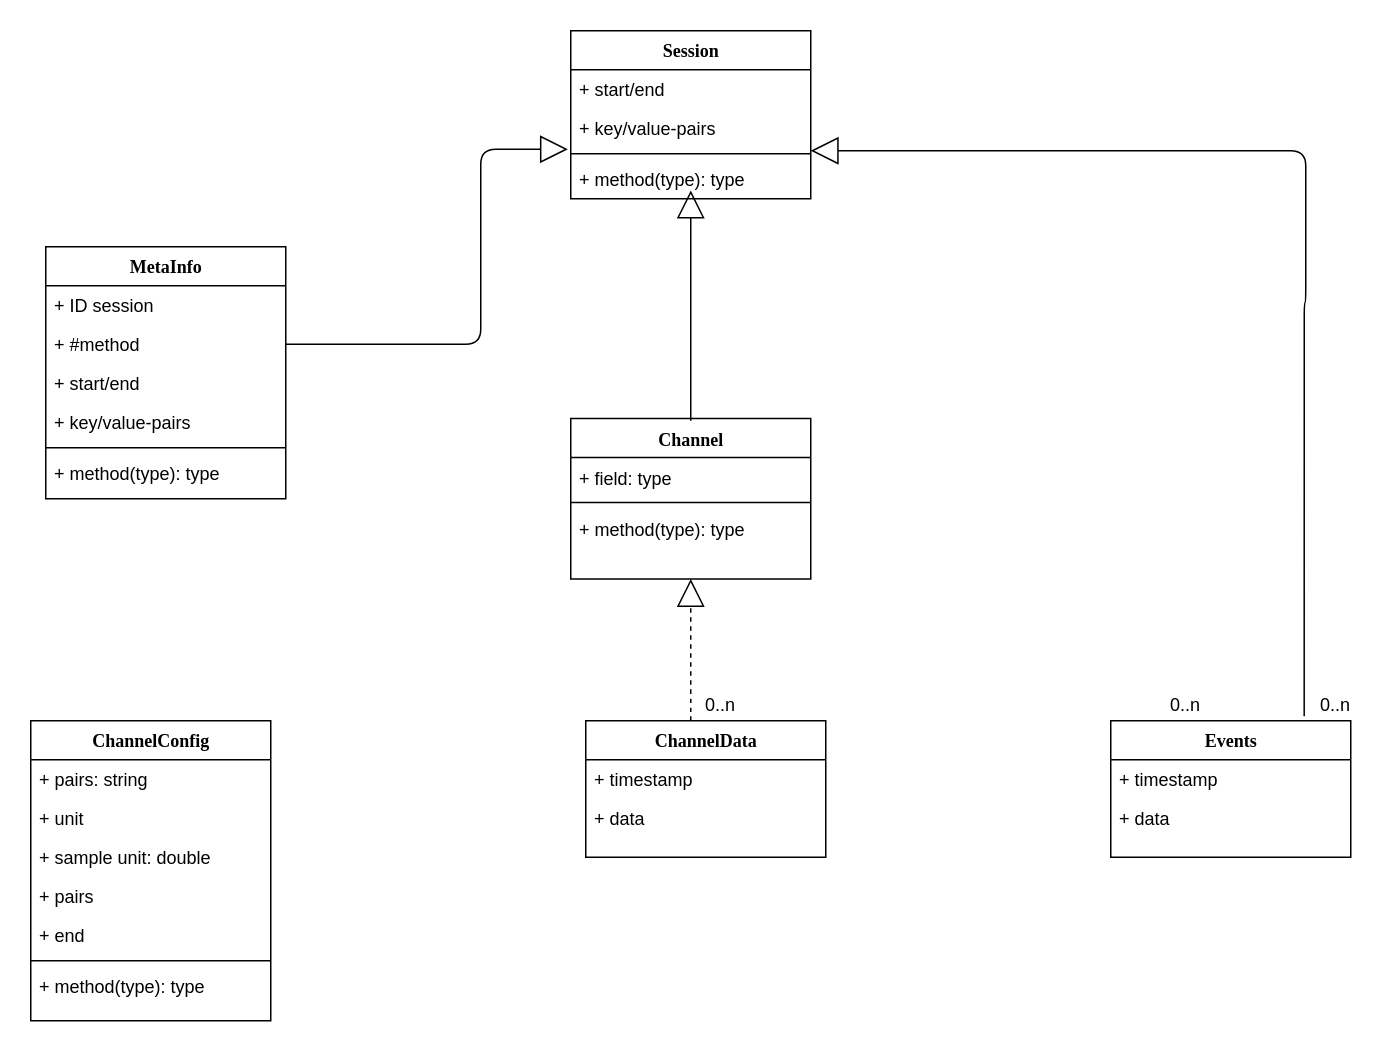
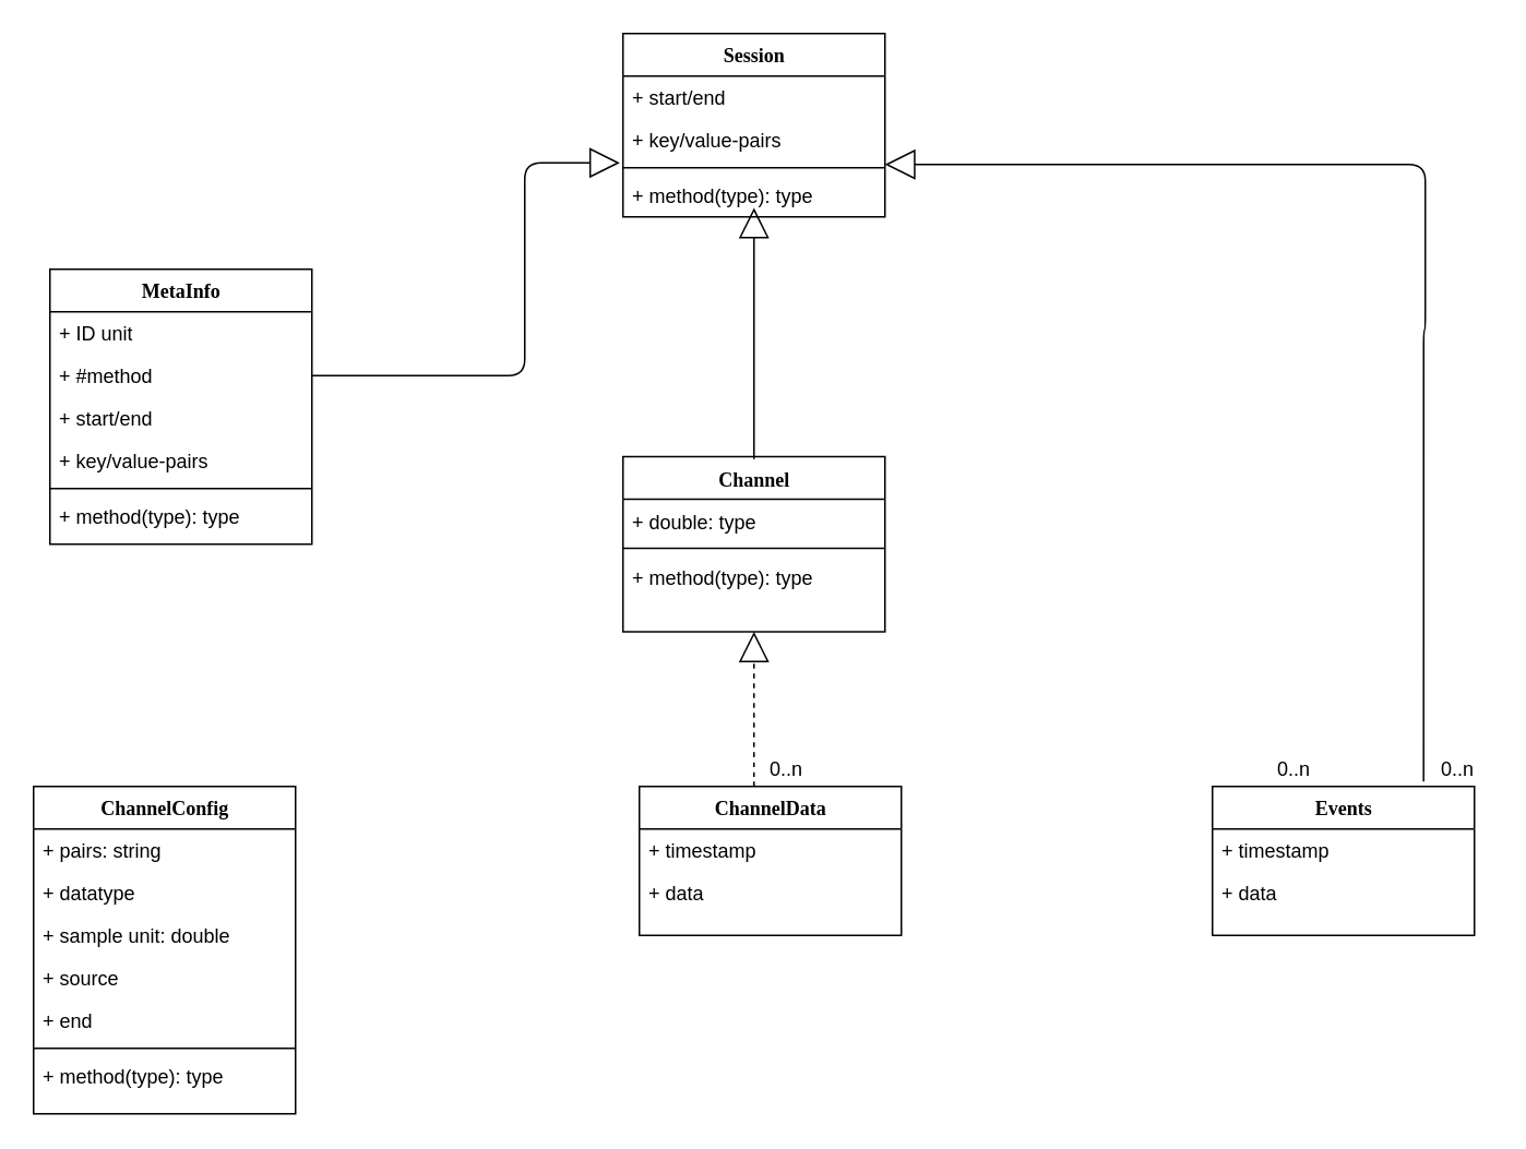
  <mxCell id="0" />
  <mxCell id="1" parent="0" />
  <mxCell id="2" value="&lt;div&gt;Channel&lt;/div&gt;&lt;div&gt;&lt;br&gt;&lt;/div&gt;" style="swimlane;html=1;fontStyle=1;align=center;verticalAlign=top;childLayout=stackLayout;horizontal=1;startSize=26;horizontalStack=0;resizeParent=1;resizeLast=0;collapsible=1;marginBottom=0;swimlaneFillColor=#ffffff;rounded=0;shadow=0;comic=0;labelBackgroundColor=none;strokeWidth=1;fillColor=none;fontFamily=Verdana;fontSize=12" parent="1" vertex="1"><mxGeometry x="380" y="278.5" width="160" height="107" as="geometry" /></mxCell>
- <mxCell id="3" value="+ field: type" style="text;html=1;strokeColor=none;fillColor=none;align=left;verticalAlign=top;spacingLeft=4;spacingRight=4;whiteSpace=wrap;overflow=hidden;rotatable=0;points=[[0,0.5],[1,0.5]];portConstraint=eastwest;" parent="2" vertex="1"><mxGeometry y="26" width="160" height="26" as="geometry" /></mxCell>
+ <mxCell id="3" value="+ double: type" style="text;html=1;strokeColor=none;fillColor=none;align=left;verticalAlign=top;spacingLeft=4;spacingRight=4;whiteSpace=wrap;overflow=hidden;rotatable=0;points=[[0,0.5],[1,0.5]];portConstraint=eastwest;" parent="2" vertex="1"><mxGeometry y="26" width="160" height="26" as="geometry" /></mxCell>
  <mxCell id="4" value="" style="line;html=1;strokeWidth=1;fillColor=none;align=left;verticalAlign=middle;spacingTop=-1;spacingLeft=3;spacingRight=3;rotatable=0;labelPosition=right;points=[];portConstraint=eastwest;" parent="2" vertex="1"><mxGeometry y="52" width="160" height="8" as="geometry" /></mxCell>
  <mxCell id="5" value="+ method(type): type" style="text;html=1;strokeColor=none;fillColor=none;align=left;verticalAlign=top;spacingLeft=4;spacingRight=4;whiteSpace=wrap;overflow=hidden;rotatable=0;points=[[0,0.5],[1,0.5]];portConstraint=eastwest;" parent="2" vertex="1"><mxGeometry y="60" width="160" height="26" as="geometry" /></mxCell>
  <mxCell id="6" value="ChannelConfig" style="swimlane;html=1;fontStyle=1;align=center;verticalAlign=top;childLayout=stackLayout;horizontal=1;startSize=26;horizontalStack=0;resizeParent=1;resizeLast=0;collapsible=1;marginBottom=0;swimlaneFillColor=#ffffff;rounded=0;shadow=0;comic=0;labelBackgroundColor=none;strokeWidth=1;fillColor=none;fontFamily=Verdana;fontSize=12" parent="1" vertex="1"><mxGeometry x="20" y="480" width="160" height="200" as="geometry" /></mxCell>
  <mxCell id="7" value="&lt;div&gt;+ pairs: string&lt;/div&gt;&lt;div&gt;&lt;br&gt;&lt;/div&gt;" style="text;html=1;strokeColor=none;fillColor=none;align=left;verticalAlign=top;spacingLeft=4;spacingRight=4;whiteSpace=wrap;overflow=hidden;rotatable=0;points=[[0,0.5],[1,0.5]];portConstraint=eastwest;" parent="6" vertex="1"><mxGeometry y="26" width="160" height="26" as="geometry" /></mxCell>
- <mxCell id="8" value="+ unit" style="text;html=1;strokeColor=none;fillColor=none;align=left;verticalAlign=top;spacingLeft=4;spacingRight=4;whiteSpace=wrap;overflow=hidden;rotatable=0;points=[[0,0.5],[1,0.5]];portConstraint=eastwest;" parent="6" vertex="1"><mxGeometry y="52" width="160" height="26" as="geometry" /></mxCell>
+ <mxCell id="8" value="+ datatype" style="text;html=1;strokeColor=none;fillColor=none;align=left;verticalAlign=top;spacingLeft=4;spacingRight=4;whiteSpace=wrap;overflow=hidden;rotatable=0;points=[[0,0.5],[1,0.5]];portConstraint=eastwest;" parent="6" vertex="1"><mxGeometry y="52" width="160" height="26" as="geometry" /></mxCell>
  <mxCell id="9" value="+ sample unit: double" style="text;html=1;strokeColor=none;fillColor=none;align=left;verticalAlign=top;spacingLeft=4;spacingRight=4;whiteSpace=wrap;overflow=hidden;rotatable=0;points=[[0,0.5],[1,0.5]];portConstraint=eastwest;" parent="6" vertex="1"><mxGeometry y="78" width="160" height="26" as="geometry" /></mxCell>
- <mxCell id="10" value="+ pairs" style="text;html=1;strokeColor=none;fillColor=none;align=left;verticalAlign=top;spacingLeft=4;spacingRight=4;whiteSpace=wrap;overflow=hidden;rotatable=0;points=[[0,0.5],[1,0.5]];portConstraint=eastwest;" parent="6" vertex="1"><mxGeometry y="104" width="160" height="26" as="geometry" /></mxCell>
+ <mxCell id="10" value="+ source" style="text;html=1;strokeColor=none;fillColor=none;align=left;verticalAlign=top;spacingLeft=4;spacingRight=4;whiteSpace=wrap;overflow=hidden;rotatable=0;points=[[0,0.5],[1,0.5]];portConstraint=eastwest;" parent="6" vertex="1"><mxGeometry y="104" width="160" height="26" as="geometry" /></mxCell>
  <mxCell id="11" value="+ end" style="text;html=1;strokeColor=none;fillColor=none;align=left;verticalAlign=top;spacingLeft=4;spacingRight=4;whiteSpace=wrap;overflow=hidden;rotatable=0;points=[[0,0.5],[1,0.5]];portConstraint=eastwest;" parent="6" vertex="1"><mxGeometry y="130" width="160" height="26" as="geometry" /></mxCell>
  <mxCell id="12" value="" style="line;html=1;strokeWidth=1;fillColor=none;align=left;verticalAlign=middle;spacingTop=-1;spacingLeft=3;spacingRight=3;rotatable=0;labelPosition=right;points=[];portConstraint=eastwest;" parent="6" vertex="1"><mxGeometry y="156" width="160" height="8" as="geometry" /></mxCell>
  <mxCell id="13" value="+ method(type): type" style="text;html=1;strokeColor=none;fillColor=none;align=left;verticalAlign=top;spacingLeft=4;spacingRight=4;whiteSpace=wrap;overflow=hidden;rotatable=0;points=[[0,0.5],[1,0.5]];portConstraint=eastwest;" parent="6" vertex="1"><mxGeometry y="164" width="160" height="26" as="geometry" /></mxCell>
  <mxCell id="14" value="&lt;div&gt;MetaInfo&lt;/div&gt;" style="swimlane;html=1;fontStyle=1;align=center;verticalAlign=top;childLayout=stackLayout;horizontal=1;startSize=26;horizontalStack=0;resizeParent=1;resizeLast=0;collapsible=1;marginBottom=0;swimlaneFillColor=#ffffff;rounded=0;shadow=0;comic=0;labelBackgroundColor=none;strokeWidth=1;fillColor=none;fontFamily=Verdana;fontSize=12" parent="1" vertex="1"><mxGeometry x="30" y="164" width="160" height="168" as="geometry" /></mxCell>
- <mxCell id="15" value="+ ID session" style="text;html=1;strokeColor=none;fillColor=none;align=left;verticalAlign=top;spacingLeft=4;spacingRight=4;whiteSpace=wrap;overflow=hidden;rotatable=0;points=[[0,0.5],[1,0.5]];portConstraint=eastwest;" vertex="1" parent="14"><mxGeometry y="26" width="160" height="26" as="geometry" /></mxCell>
+ <mxCell id="15" value="+ ID unit" style="text;html=1;strokeColor=none;fillColor=none;align=left;verticalAlign=top;spacingLeft=4;spacingRight=4;whiteSpace=wrap;overflow=hidden;rotatable=0;points=[[0,0.5],[1,0.5]];portConstraint=eastwest;" vertex="1" parent="14"><mxGeometry y="26" width="160" height="26" as="geometry" /></mxCell>
  <mxCell id="16" value="&lt;div&gt;+ #method&lt;/div&gt;" style="text;html=1;strokeColor=none;fillColor=none;align=left;verticalAlign=top;spacingLeft=4;spacingRight=4;whiteSpace=wrap;overflow=hidden;rotatable=0;points=[[0,0.5],[1,0.5]];portConstraint=eastwest;" parent="14" vertex="1"><mxGeometry y="52" width="160" height="26" as="geometry" /></mxCell>
  <mxCell id="17" value="+ start/end" style="text;html=1;strokeColor=none;fillColor=none;align=left;verticalAlign=top;spacingLeft=4;spacingRight=4;whiteSpace=wrap;overflow=hidden;rotatable=0;points=[[0,0.5],[1,0.5]];portConstraint=eastwest;" parent="14" vertex="1"><mxGeometry y="78" width="160" height="26" as="geometry" /></mxCell>
  <mxCell id="18" value="+ key/value-pairs" style="text;html=1;strokeColor=none;fillColor=none;align=left;verticalAlign=top;spacingLeft=4;spacingRight=4;whiteSpace=wrap;overflow=hidden;rotatable=0;points=[[0,0.5],[1,0.5]];portConstraint=eastwest;" parent="14" vertex="1"><mxGeometry y="104" width="160" height="26" as="geometry" /></mxCell>
  <mxCell id="19" value="" style="line;html=1;strokeWidth=1;fillColor=none;align=left;verticalAlign=middle;spacingTop=-1;spacingLeft=3;spacingRight=3;rotatable=0;labelPosition=right;points=[];portConstraint=eastwest;" parent="14" vertex="1"><mxGeometry y="130" width="160" height="8" as="geometry" /></mxCell>
  <mxCell id="20" value="+ method(type): type" style="text;html=1;strokeColor=none;fillColor=none;align=left;verticalAlign=top;spacingLeft=4;spacingRight=4;whiteSpace=wrap;overflow=hidden;rotatable=0;points=[[0,0.5],[1,0.5]];portConstraint=eastwest;" parent="14" vertex="1"><mxGeometry y="138" width="160" height="26" as="geometry" /></mxCell>
  <mxCell id="21" style="edgeStyle=orthogonalEdgeStyle;html=1;labelBackgroundColor=none;startFill=0;startSize=8;endArrow=block;endFill=0;endSize=16;fontFamily=Verdana;fontSize=12;shadow=0;comic=0;dashed=1;" parent="1" source="22" target="2" edge="1"><mxGeometry relative="1" as="geometry"><Array as="points"><mxPoint x="460" y="470" /><mxPoint x="460" y="470" /></Array></mxGeometry></mxCell>
  <mxCell id="22" value="&lt;div&gt;ChannelData&lt;/div&gt;" style="swimlane;html=1;fontStyle=1;align=center;verticalAlign=top;childLayout=stackLayout;horizontal=1;startSize=26;horizontalStack=0;resizeParent=1;resizeLast=0;collapsible=1;marginBottom=0;swimlaneFillColor=#ffffff;rounded=0;shadow=0;comic=0;labelBackgroundColor=none;strokeWidth=1;fillColor=none;fontFamily=Verdana;fontSize=12" parent="1" vertex="1"><mxGeometry x="390" y="480" width="160" height="91" as="geometry" /></mxCell>
  <mxCell id="23" value="+ timestamp" style="text;html=1;strokeColor=none;fillColor=none;align=left;verticalAlign=top;spacingLeft=4;spacingRight=4;whiteSpace=wrap;overflow=hidden;rotatable=0;points=[[0,0.5],[1,0.5]];portConstraint=eastwest;" parent="22" vertex="1"><mxGeometry y="26" width="160" height="26" as="geometry" /></mxCell>
  <mxCell id="24" value="+ data" style="text;html=1;strokeColor=none;fillColor=none;align=left;verticalAlign=top;spacingLeft=4;spacingRight=4;whiteSpace=wrap;overflow=hidden;rotatable=0;points=[[0,0.5],[1,0.5]];portConstraint=eastwest;" parent="22" vertex="1"><mxGeometry y="52" width="160" height="26" as="geometry" /></mxCell>
  <mxCell id="25" value="0..n" style="text;html=1;strokeColor=none;fillColor=none;align=center;verticalAlign=middle;whiteSpace=wrap;rounded=0;" parent="1" vertex="1"><mxGeometry x="460" y="460" width="40" height="20" as="geometry" /></mxCell>
  <mxCell id="26" value="&lt;div&gt;Events&lt;/div&gt;" style="swimlane;html=1;fontStyle=1;align=center;verticalAlign=top;childLayout=stackLayout;horizontal=1;startSize=26;horizontalStack=0;resizeParent=1;resizeLast=0;collapsible=1;marginBottom=0;swimlaneFillColor=#ffffff;rounded=0;shadow=0;comic=0;labelBackgroundColor=none;strokeWidth=1;fillColor=none;fontFamily=Verdana;fontSize=12" vertex="1" parent="1"><mxGeometry x="740" y="480" width="160" height="91" as="geometry" /></mxCell>
  <mxCell id="27" value="+ timestamp" style="text;html=1;strokeColor=none;fillColor=none;align=left;verticalAlign=top;spacingLeft=4;spacingRight=4;whiteSpace=wrap;overflow=hidden;rotatable=0;points=[[0,0.5],[1,0.5]];portConstraint=eastwest;" vertex="1" parent="26"><mxGeometry y="26" width="160" height="26" as="geometry" /></mxCell>
  <mxCell id="28" value="+ data" style="text;html=1;strokeColor=none;fillColor=none;align=left;verticalAlign=top;spacingLeft=4;spacingRight=4;whiteSpace=wrap;overflow=hidden;rotatable=0;points=[[0,0.5],[1,0.5]];portConstraint=eastwest;" vertex="1" parent="26"><mxGeometry y="52" width="160" height="26" as="geometry" /></mxCell>
  <mxCell id="29" value="0..n" style="text;html=1;strokeColor=none;fillColor=none;align=center;verticalAlign=middle;whiteSpace=wrap;rounded=0;" vertex="1" parent="1"><mxGeometry x="770" y="460" width="40" height="20" as="geometry" /></mxCell>
  <mxCell id="30" value="Session" style="swimlane;html=1;fontStyle=1;align=center;verticalAlign=top;childLayout=stackLayout;horizontal=1;startSize=26;horizontalStack=0;resizeParent=1;resizeLast=0;collapsible=1;marginBottom=0;swimlaneFillColor=#ffffff;rounded=0;shadow=0;comic=0;labelBackgroundColor=none;strokeWidth=1;fillColor=none;fontFamily=Verdana;fontSize=12" vertex="1" parent="1"><mxGeometry x="380" y="20" width="160" height="112" as="geometry" /></mxCell>
  <mxCell id="31" value="+ start/end" style="text;html=1;strokeColor=none;fillColor=none;align=left;verticalAlign=top;spacingLeft=4;spacingRight=4;whiteSpace=wrap;overflow=hidden;rotatable=0;points=[[0,0.5],[1,0.5]];portConstraint=eastwest;" vertex="1" parent="30"><mxGeometry y="26" width="160" height="26" as="geometry" /></mxCell>
  <mxCell id="32" value="+ key/value-pairs" style="text;html=1;strokeColor=none;fillColor=none;align=left;verticalAlign=top;spacingLeft=4;spacingRight=4;whiteSpace=wrap;overflow=hidden;rotatable=0;points=[[0,0.5],[1,0.5]];portConstraint=eastwest;" vertex="1" parent="30"><mxGeometry y="52" width="160" height="26" as="geometry" /></mxCell>
  <mxCell id="33" value="" style="line;html=1;strokeWidth=1;fillColor=none;align=left;verticalAlign=middle;spacingTop=-1;spacingLeft=3;spacingRight=3;rotatable=0;labelPosition=right;points=[];portConstraint=eastwest;" vertex="1" parent="30"><mxGeometry y="78" width="160" height="8" as="geometry" /></mxCell>
  <mxCell id="34" value="+ method(type): type" style="text;html=1;strokeColor=none;fillColor=none;align=left;verticalAlign=top;spacingLeft=4;spacingRight=4;whiteSpace=wrap;overflow=hidden;rotatable=0;points=[[0,0.5],[1,0.5]];portConstraint=eastwest;" vertex="1" parent="30"><mxGeometry y="86" width="160" height="26" as="geometry" /></mxCell>
  <mxCell id="35" style="edgeStyle=orthogonalEdgeStyle;html=1;labelBackgroundColor=none;startFill=0;startSize=8;endArrow=block;endFill=0;endSize=16;fontFamily=Verdana;fontSize=12;shadow=0;comic=0;exitX=0.438;exitY=0.014;exitDx=0;exitDy=0;exitPerimeter=0;" edge="1" parent="1"><mxGeometry relative="1" as="geometry"><Array as="points"><mxPoint x="460" y="200" /><mxPoint x="460" y="200" /></Array><mxPoint x="460" y="280" as="sourcePoint" /><mxPoint x="460" y="126.5" as="targetPoint" /></mxGeometry></mxCell>
  <mxCell id="36" style="edgeStyle=orthogonalEdgeStyle;html=1;labelBackgroundColor=none;startFill=0;startSize=8;endArrow=block;endFill=0;endSize=16;fontFamily=Verdana;fontSize=12;shadow=0;comic=0;exitX=0.806;exitY=-0.033;exitDx=0;exitDy=0;exitPerimeter=0;" edge="1" parent="1" source="26"><mxGeometry relative="1" as="geometry"><Array as="points"><mxPoint x="869" y="201" /><mxPoint x="870" y="201" /><mxPoint x="870" y="100" /></Array><mxPoint x="650" y="201" as="sourcePoint" /><mxPoint x="540" y="100" as="targetPoint" /></mxGeometry></mxCell>
  <mxCell id="37" style="edgeStyle=orthogonalEdgeStyle;html=1;labelBackgroundColor=none;startFill=0;startSize=8;endArrow=block;endFill=0;endSize=16;fontFamily=Verdana;fontSize=12;shadow=0;comic=0;exitX=1;exitY=0.5;exitDx=0;exitDy=0;entryX=-0.012;entryY=1.038;entryDx=0;entryDy=0;entryPerimeter=0;" edge="1" parent="1" source="16" target="32"><mxGeometry relative="1" as="geometry"><Array as="points"><mxPoint x="320" y="229" /><mxPoint x="320" y="99" /></Array><mxPoint x="320" y="248" as="sourcePoint" /><mxPoint x="320" y="95" as="targetPoint" /></mxGeometry></mxCell>
  <mxCell id="38" value="0..n" style="text;html=1;strokeColor=none;fillColor=none;align=center;verticalAlign=middle;whiteSpace=wrap;rounded=0;" vertex="1" parent="1"><mxGeometry x="870" y="460" width="40" height="20" as="geometry" /></mxCell>
